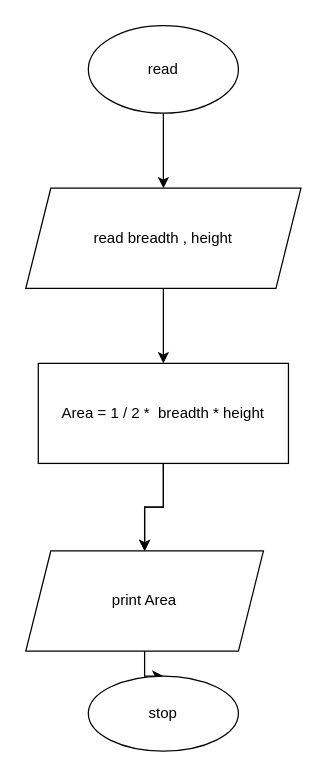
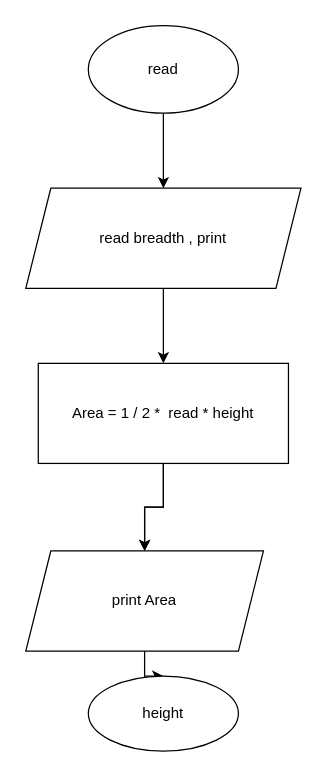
  <mxCell id="0" />
  <mxCell id="1" parent="0" />
  <mxCell id="2" style="edgeStyle=orthogonalEdgeStyle;rounded=0;orthogonalLoop=1;jettySize=auto;html=1;entryX=0.5;entryY=0;entryDx=0;entryDy=0;" edge="1" parent="1" source="3" target="5"><mxGeometry relative="1" as="geometry" /></mxCell>
  <mxCell id="3" value="read" style="ellipse;whiteSpace=wrap;html=1;" vertex="1" parent="1"><mxGeometry x="70" y="20" width="120" height="70" as="geometry" /></mxCell>
  <mxCell id="4" style="edgeStyle=orthogonalEdgeStyle;rounded=0;orthogonalLoop=1;jettySize=auto;html=1;entryX=0.5;entryY=0;entryDx=0;entryDy=0;" edge="1" parent="1" source="5" target="8"><mxGeometry relative="1" as="geometry" /></mxCell>
- <mxCell id="5" value="read breadth , height" style="shape=parallelogram;perimeter=parallelogramPerimeter;whiteSpace=wrap;html=1;fixedSize=1;" vertex="1" parent="1"><mxGeometry x="20" y="150" width="220" height="80" as="geometry" /></mxCell>
+ <mxCell id="5" value="read breadth , print" style="shape=parallelogram;perimeter=parallelogramPerimeter;whiteSpace=wrap;html=1;fixedSize=1;" vertex="1" parent="1"><mxGeometry x="20" y="150" width="220" height="80" as="geometry" /></mxCell>
  <mxCell id="6" style="edgeStyle=orthogonalEdgeStyle;rounded=0;orthogonalLoop=1;jettySize=auto;html=1;entryX=0.5;entryY=0;entryDx=0;entryDy=0;" edge="1" parent="1" source="8" target="10"><mxGeometry relative="1" as="geometry" /></mxCell>
  <mxCell id="7" value="" style="edgeStyle=orthogonalEdgeStyle;rounded=0;orthogonalLoop=1;jettySize=auto;html=1;" edge="1" parent="1" source="8" target="10"><mxGeometry relative="1" as="geometry" /></mxCell>
- <mxCell id="8" value="Area = 1 / 2 *&amp;nbsp; breadth * height" style="rounded=0;whiteSpace=wrap;html=1;" vertex="1" parent="1"><mxGeometry x="30" y="290" width="200" height="80" as="geometry" /></mxCell>
+ <mxCell id="8" value="Area = 1 / 2 *&amp;nbsp; read * height" style="rounded=0;whiteSpace=wrap;html=1;" vertex="1" parent="1"><mxGeometry x="30" y="290" width="200" height="80" as="geometry" /></mxCell>
  <mxCell id="9" style="edgeStyle=orthogonalEdgeStyle;rounded=0;orthogonalLoop=1;jettySize=auto;html=1;entryX=0.5;entryY=0;entryDx=0;entryDy=0;" edge="1" parent="1" source="10" target="11"><mxGeometry relative="1" as="geometry" /></mxCell>
  <mxCell id="10" value="print Area" style="shape=parallelogram;perimeter=parallelogramPerimeter;whiteSpace=wrap;html=1;fixedSize=1;" vertex="1" parent="1"><mxGeometry x="20" y="440" width="190" height="80" as="geometry" /></mxCell>
- <mxCell id="11" value="stop" style="ellipse;whiteSpace=wrap;html=1;" vertex="1" parent="1"><mxGeometry x="70" y="540" width="120" height="60" as="geometry" /></mxCell>
+ <mxCell id="11" value="height" style="ellipse;whiteSpace=wrap;html=1;" vertex="1" parent="1"><mxGeometry x="70" y="540" width="120" height="60" as="geometry" /></mxCell>
